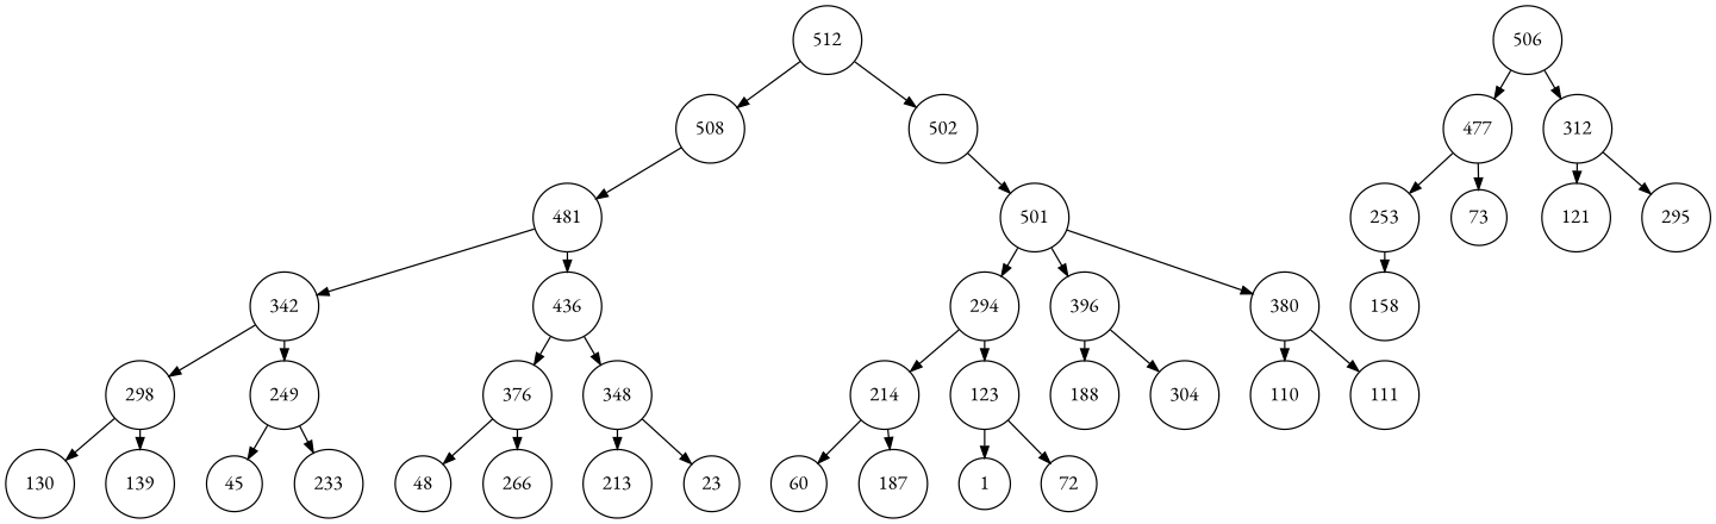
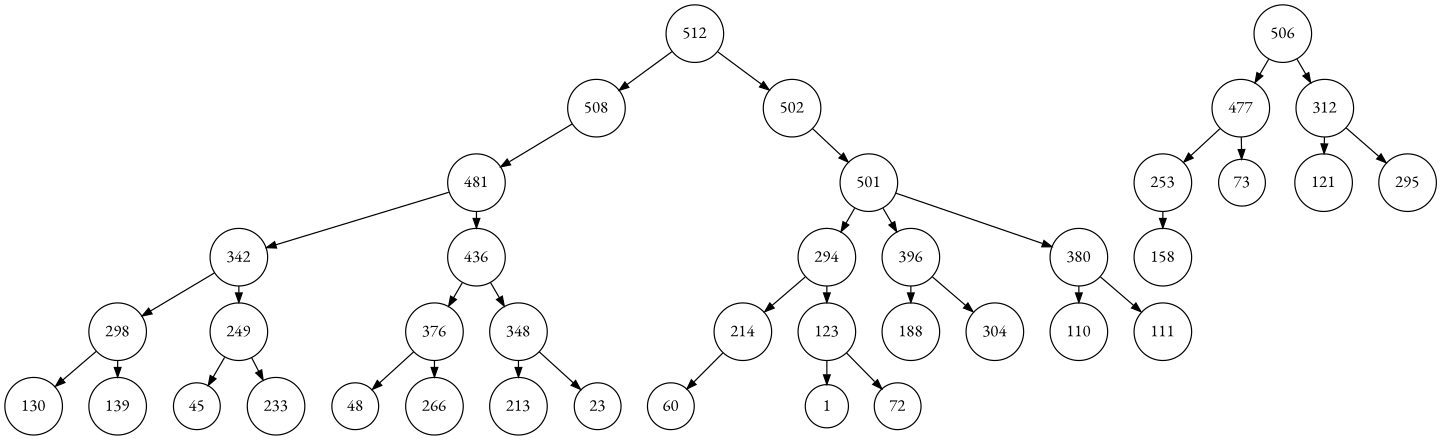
  digraph {
    fontname="EB Garamond"
    nodesep=0.3
    ranksep=0.2
    node [fontname="EB Garamond" shape=circle]
    edge [arrowsize=0.8 fontname="EB Garamond" side=left]
    n1 [label=512]
    n2 [label=508]
    n3 [label=502]
    n4 [label=481]
    n5 [label=501]
    n6 [label=342]
    n7 [label=436]
    n8 [label=506]
    n9 [label=477]
    n10 [label=312]
    n11 [label=294]
    n12 [label=396]
    n13 [label=380]
    n14 [label=214]
    n15 [label=123]
    n16 [label=298]
    n17 [label=249]
    n18 [label=376]
    n19 [label=348]
    n20 [label=253]
    n21 [label=73]
    n22 [label=121]
    n23 [label=295]
    n24 [label=188]
    n25 [label=304]
    n26 [label=110]
    n27 [label=111]
    n28 [label=60]
-   n29 [label=187]
    n30 [label=1]
    n31 [label=72]
    n32 [label=130]
    n33 [label=139]
    n34 [label=45]
    n35 [label=233]
    n36 [label=48]
    n37 [label=266]
    n38 [label=213]
    n39 [label=23]
    n40 [label=158]
    n1 -> n2
    n1 -> n3 [side=""]
    n2 -> n4
    n3 -> n5
    n4 -> n6
    n4 -> n7 [side=""]
    n5 -> n11 [side=""]
    n5 -> n12
    n5 -> n13 [side=""]
    n6 -> n16
    n6 -> n17 [side=""]
    n7 -> n18
    n7 -> n19 [side=""]
    n8 -> n9
    n8 -> n10 [side=""]
    n9 -> n20
    n9 -> n21 [side=""]
    n10 -> n22
    n10 -> n23 [side=""]
    n11 -> n14
    n11 -> n15 [side=""]
    n12 -> n24
    n12 -> n25 [side=""]
    n13 -> n26
    n13 -> n27 [side=""]
    n14 -> n28
-   n14 -> n29 [side=""]
    n15 -> n30
    n15 -> n31 [side=""]
    n16 -> n32
    n16 -> n33 [side=""]
    n17 -> n34
    n17 -> n35 [side=""]
    n18 -> n36
    n18 -> n37 [side=""]
    n19 -> n38
    n19 -> n39 [side=""]
    n20 -> n40
  }
